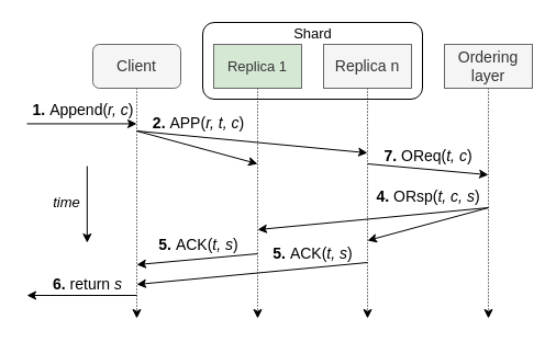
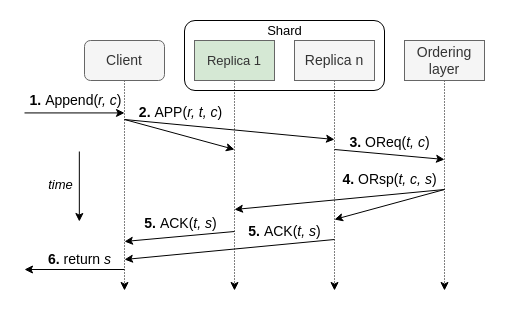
  <mxCell id="0" />
  <mxCell id="1" parent="0" />
  <mxCell id="2" value="" style="rounded=1;whiteSpace=wrap;html=1;fontSize=13;fillColor=none;" parent="1" vertex="1"><mxGeometry x="184" y="20" width="200" height="70" as="geometry" /></mxCell>
  <mxCell id="3" style="edgeStyle=orthogonalEdgeStyle;rounded=0;orthogonalLoop=1;jettySize=auto;html=1;exitX=0.5;exitY=1;exitDx=0;exitDy=0;fontSize=14;dashed=1;dashPattern=1 2;" parent="1" source="4" edge="1"><mxGeometry relative="1" as="geometry"><mxPoint x="234" y="290" as="targetPoint" /></mxGeometry></mxCell>
  <mxCell id="4" value="&lt;font style=&quot;font-size: 13px&quot;&gt;Replica 1&lt;/font&gt;" style="rounded=0;whiteSpace=wrap;html=1;fillColor=#d5e8d4;strokeColor=#666666;fontColor=#333333;" parent="1" vertex="1"><mxGeometry x="194" y="40" width="80" height="40" as="geometry" /></mxCell>
  <mxCell id="5" style="edgeStyle=orthogonalEdgeStyle;rounded=0;orthogonalLoop=1;jettySize=auto;html=1;exitX=0.5;exitY=1;exitDx=0;exitDy=0;fontSize=14;dashed=1;dashPattern=1 2;" parent="1" source="6" edge="1"><mxGeometry relative="1" as="geometry"><mxPoint x="334" y="290" as="targetPoint" /></mxGeometry></mxCell>
  <mxCell id="6" value="&lt;font style=&quot;font-size: 14px&quot;&gt;Replica n&lt;/font&gt;" style="rounded=0;whiteSpace=wrap;html=1;fillColor=#f5f5f5;strokeColor=#666666;fontColor=#333333;" parent="1" vertex="1"><mxGeometry x="294" y="40" width="80" height="40" as="geometry" /></mxCell>
  <mxCell id="7" value="Shard" style="text;html=1;align=center;verticalAlign=middle;resizable=0;points=[];autosize=1;strokeColor=none;fillColor=none;fontSize=13;" parent="1" vertex="1"><mxGeometry x="259" y="20" width="50" height="20" as="geometry" /></mxCell>
  <mxCell id="8" style="edgeStyle=orthogonalEdgeStyle;rounded=0;orthogonalLoop=1;jettySize=auto;html=1;exitX=0.5;exitY=1;exitDx=0;exitDy=0;fontSize=14;dashed=1;dashPattern=1 2;" parent="1" source="9" edge="1"><mxGeometry relative="1" as="geometry"><mxPoint x="444" y="290" as="targetPoint" /></mxGeometry></mxCell>
  <mxCell id="9" value="&lt;font style=&quot;font-size: 14px&quot;&gt;Ordering layer&lt;/font&gt;" style="rounded=0;whiteSpace=wrap;html=1;fillColor=#f5f5f5;strokeColor=#666666;fontColor=#333333;" parent="1" vertex="1"><mxGeometry x="404" y="40" width="80" height="40" as="geometry" /></mxCell>
  <mxCell id="10" style="edgeStyle=orthogonalEdgeStyle;rounded=0;orthogonalLoop=1;jettySize=auto;html=1;exitX=0.5;exitY=1;exitDx=0;exitDy=0;fontSize=14;dashed=1;dashPattern=1 2;" parent="1" source="11" edge="1"><mxGeometry relative="1" as="geometry"><mxPoint x="124" y="290" as="targetPoint" /></mxGeometry></mxCell>
  <mxCell id="11" value="&lt;font style=&quot;font-size: 14px&quot;&gt;Client&lt;/font&gt;" style="whiteSpace=wrap;html=1;fillColor=#f5f5f5;strokeColor=#666666;fontColor=#333333;rounded=1;" parent="1" vertex="1"><mxGeometry x="84" y="40" width="80" height="40" as="geometry" /></mxCell>
  <mxCell id="12" value="" style="endArrow=classic;html=1;rounded=0;fontSize=14;edgeStyle=orthogonalEdgeStyle;" parent="1" edge="1"><mxGeometry width="50" height="50" relative="1" as="geometry"><mxPoint x="24" y="112.43" as="sourcePoint" /><mxPoint x="124" y="112.43" as="targetPoint" /></mxGeometry></mxCell>
  <mxCell id="13" value="&lt;b&gt;1.&amp;nbsp;&lt;/b&gt;Append(&lt;i&gt;r, c&lt;/i&gt;)" style="text;html=1;align=center;verticalAlign=middle;resizable=0;points=[];autosize=1;strokeColor=none;fillColor=none;fontSize=14;" parent="1" vertex="1"><mxGeometry x="20" y="90.43" width="110" height="20" as="geometry" /></mxCell>
  <mxCell id="14" value="" style="endArrow=classic;html=1;rounded=0;fontSize=14;" parent="1" edge="1"><mxGeometry width="50" height="50" relative="1" as="geometry"><mxPoint x="124" y="119" as="sourcePoint" /><mxPoint x="234" y="149" as="targetPoint" /></mxGeometry></mxCell>
  <mxCell id="15" value="" style="endArrow=classic;html=1;rounded=0;fontSize=14;" parent="1" edge="1"><mxGeometry width="50" height="50" relative="1" as="geometry"><mxPoint x="124" y="119" as="sourcePoint" /><mxPoint x="334" y="139" as="targetPoint" /></mxGeometry></mxCell>
  <mxCell id="16" value="&lt;b&gt;2.&amp;nbsp;&lt;/b&gt;APP(&lt;i&gt;r, t, c&lt;/i&gt;)" style="text;html=1;align=center;verticalAlign=middle;resizable=0;points=[];autosize=1;strokeColor=none;fillColor=none;fontSize=14;" parent="1" vertex="1"><mxGeometry x="130" y="102" width="100" height="20" as="geometry" /></mxCell>
  <mxCell id="17" value="" style="endArrow=classic;html=1;rounded=0;fontSize=14;" parent="1" edge="1"><mxGeometry width="50" height="50" relative="1" as="geometry"><mxPoint x="334" y="149" as="sourcePoint" /><mxPoint x="444" y="159" as="targetPoint" /></mxGeometry></mxCell>
- <mxCell id="18" value="&lt;b&gt;7.&amp;nbsp;&lt;/b&gt;OReq(&lt;i&gt;t, c&lt;/i&gt;)" style="text;html=1;align=center;verticalAlign=middle;resizable=0;points=[];autosize=1;strokeColor=none;fillColor=none;fontSize=14;" parent="1" vertex="1"><mxGeometry x="339" y="132" width="100" height="20" as="geometry" /></mxCell>
+ <mxCell id="18" value="&lt;b&gt;3.&amp;nbsp;&lt;/b&gt;OReq(&lt;i&gt;t, c&lt;/i&gt;)" style="text;html=1;align=center;verticalAlign=middle;resizable=0;points=[];autosize=1;strokeColor=none;fillColor=none;fontSize=14;" parent="1" vertex="1"><mxGeometry x="339" y="132" width="100" height="20" as="geometry" /></mxCell>
  <mxCell id="19" value="" style="endArrow=classic;html=1;rounded=0;fontSize=14;" parent="1" edge="1"><mxGeometry width="50" height="50" relative="1" as="geometry"><mxPoint x="444" y="189" as="sourcePoint" /><mxPoint x="234" y="209" as="targetPoint" /></mxGeometry></mxCell>
  <mxCell id="20" value="&lt;b&gt;4.&amp;nbsp;&lt;/b&gt;ORsp(&lt;i&gt;t, c, s&lt;/i&gt;)" style="text;html=1;align=center;verticalAlign=middle;resizable=0;points=[];autosize=1;strokeColor=none;fillColor=none;fontSize=14;" parent="1" vertex="1"><mxGeometry x="334" y="169" width="110" height="20" as="geometry" /></mxCell>
  <mxCell id="21" value="" style="endArrow=classic;html=1;rounded=0;fontSize=14;" parent="1" edge="1"><mxGeometry width="50" height="50" relative="1" as="geometry"><mxPoint x="444" y="189" as="sourcePoint" /><mxPoint x="334" y="219" as="targetPoint" /></mxGeometry></mxCell>
  <mxCell id="22" value="" style="endArrow=classic;html=1;rounded=0;fontSize=14;" parent="1" edge="1"><mxGeometry width="50" height="50" relative="1" as="geometry"><mxPoint x="234" y="231" as="sourcePoint" /><mxPoint x="124" y="241" as="targetPoint" /></mxGeometry></mxCell>
  <mxCell id="23" value="&lt;b&gt;5.&amp;nbsp;&lt;/b&gt;ACK(&lt;i&gt;t, s&lt;/i&gt;)" style="text;html=1;align=center;verticalAlign=middle;resizable=0;points=[];autosize=1;strokeColor=none;fillColor=none;fontSize=14;" parent="1" vertex="1"><mxGeometry x="135" y="213" width="90" height="20" as="geometry" /></mxCell>
  <mxCell id="24" value="" style="endArrow=classic;html=1;rounded=0;fontSize=14;" parent="1" edge="1"><mxGeometry width="50" height="50" relative="1" as="geometry"><mxPoint x="334" y="239" as="sourcePoint" /><mxPoint x="124" y="259" as="targetPoint" /></mxGeometry></mxCell>
  <mxCell id="25" value="&lt;b&gt;5.&amp;nbsp;&lt;/b&gt;ACK(&lt;i&gt;t, s&lt;/i&gt;)" style="text;html=1;align=center;verticalAlign=middle;resizable=0;points=[];autosize=1;strokeColor=none;fillColor=none;fontSize=14;" parent="1" vertex="1"><mxGeometry x="239" y="221" width="90" height="20" as="geometry" /></mxCell>
  <mxCell id="26" value="" style="endArrow=classic;html=1;rounded=0;fontSize=14;edgeStyle=orthogonalEdgeStyle;" parent="1" edge="1"><mxGeometry width="50" height="50" relative="1" as="geometry"><mxPoint x="124" y="269" as="sourcePoint" /><mxPoint x="24" y="269" as="targetPoint" /></mxGeometry></mxCell>
  <mxCell id="27" value="&lt;b&gt;6.&amp;nbsp;&lt;/b&gt;return &lt;i&gt;s&lt;/i&gt;" style="text;html=1;align=center;verticalAlign=middle;resizable=0;points=[];autosize=1;strokeColor=none;fillColor=none;fontSize=14;" parent="1" vertex="1"><mxGeometry x="39" y="249" width="80" height="20" as="geometry" /></mxCell>
  <mxCell id="28" value="" style="endArrow=classic;html=1;rounded=0;fontSize=14;edgeStyle=orthogonalEdgeStyle;" parent="1" edge="1"><mxGeometry width="50" height="50" relative="1" as="geometry"><mxPoint x="78.83" y="151" as="sourcePoint" /><mxPoint x="78.83" y="221" as="targetPoint" /></mxGeometry></mxCell>
  <mxCell id="29" value="&lt;font style=&quot;font-size: 13px&quot;&gt;&lt;i&gt;time&lt;/i&gt;&lt;/font&gt;" style="text;html=1;align=center;verticalAlign=middle;resizable=0;points=[];autosize=1;strokeColor=none;fillColor=none;fontSize=14;" parent="1" vertex="1"><mxGeometry x="40" y="174" width="40" height="20" as="geometry" /></mxCell>
